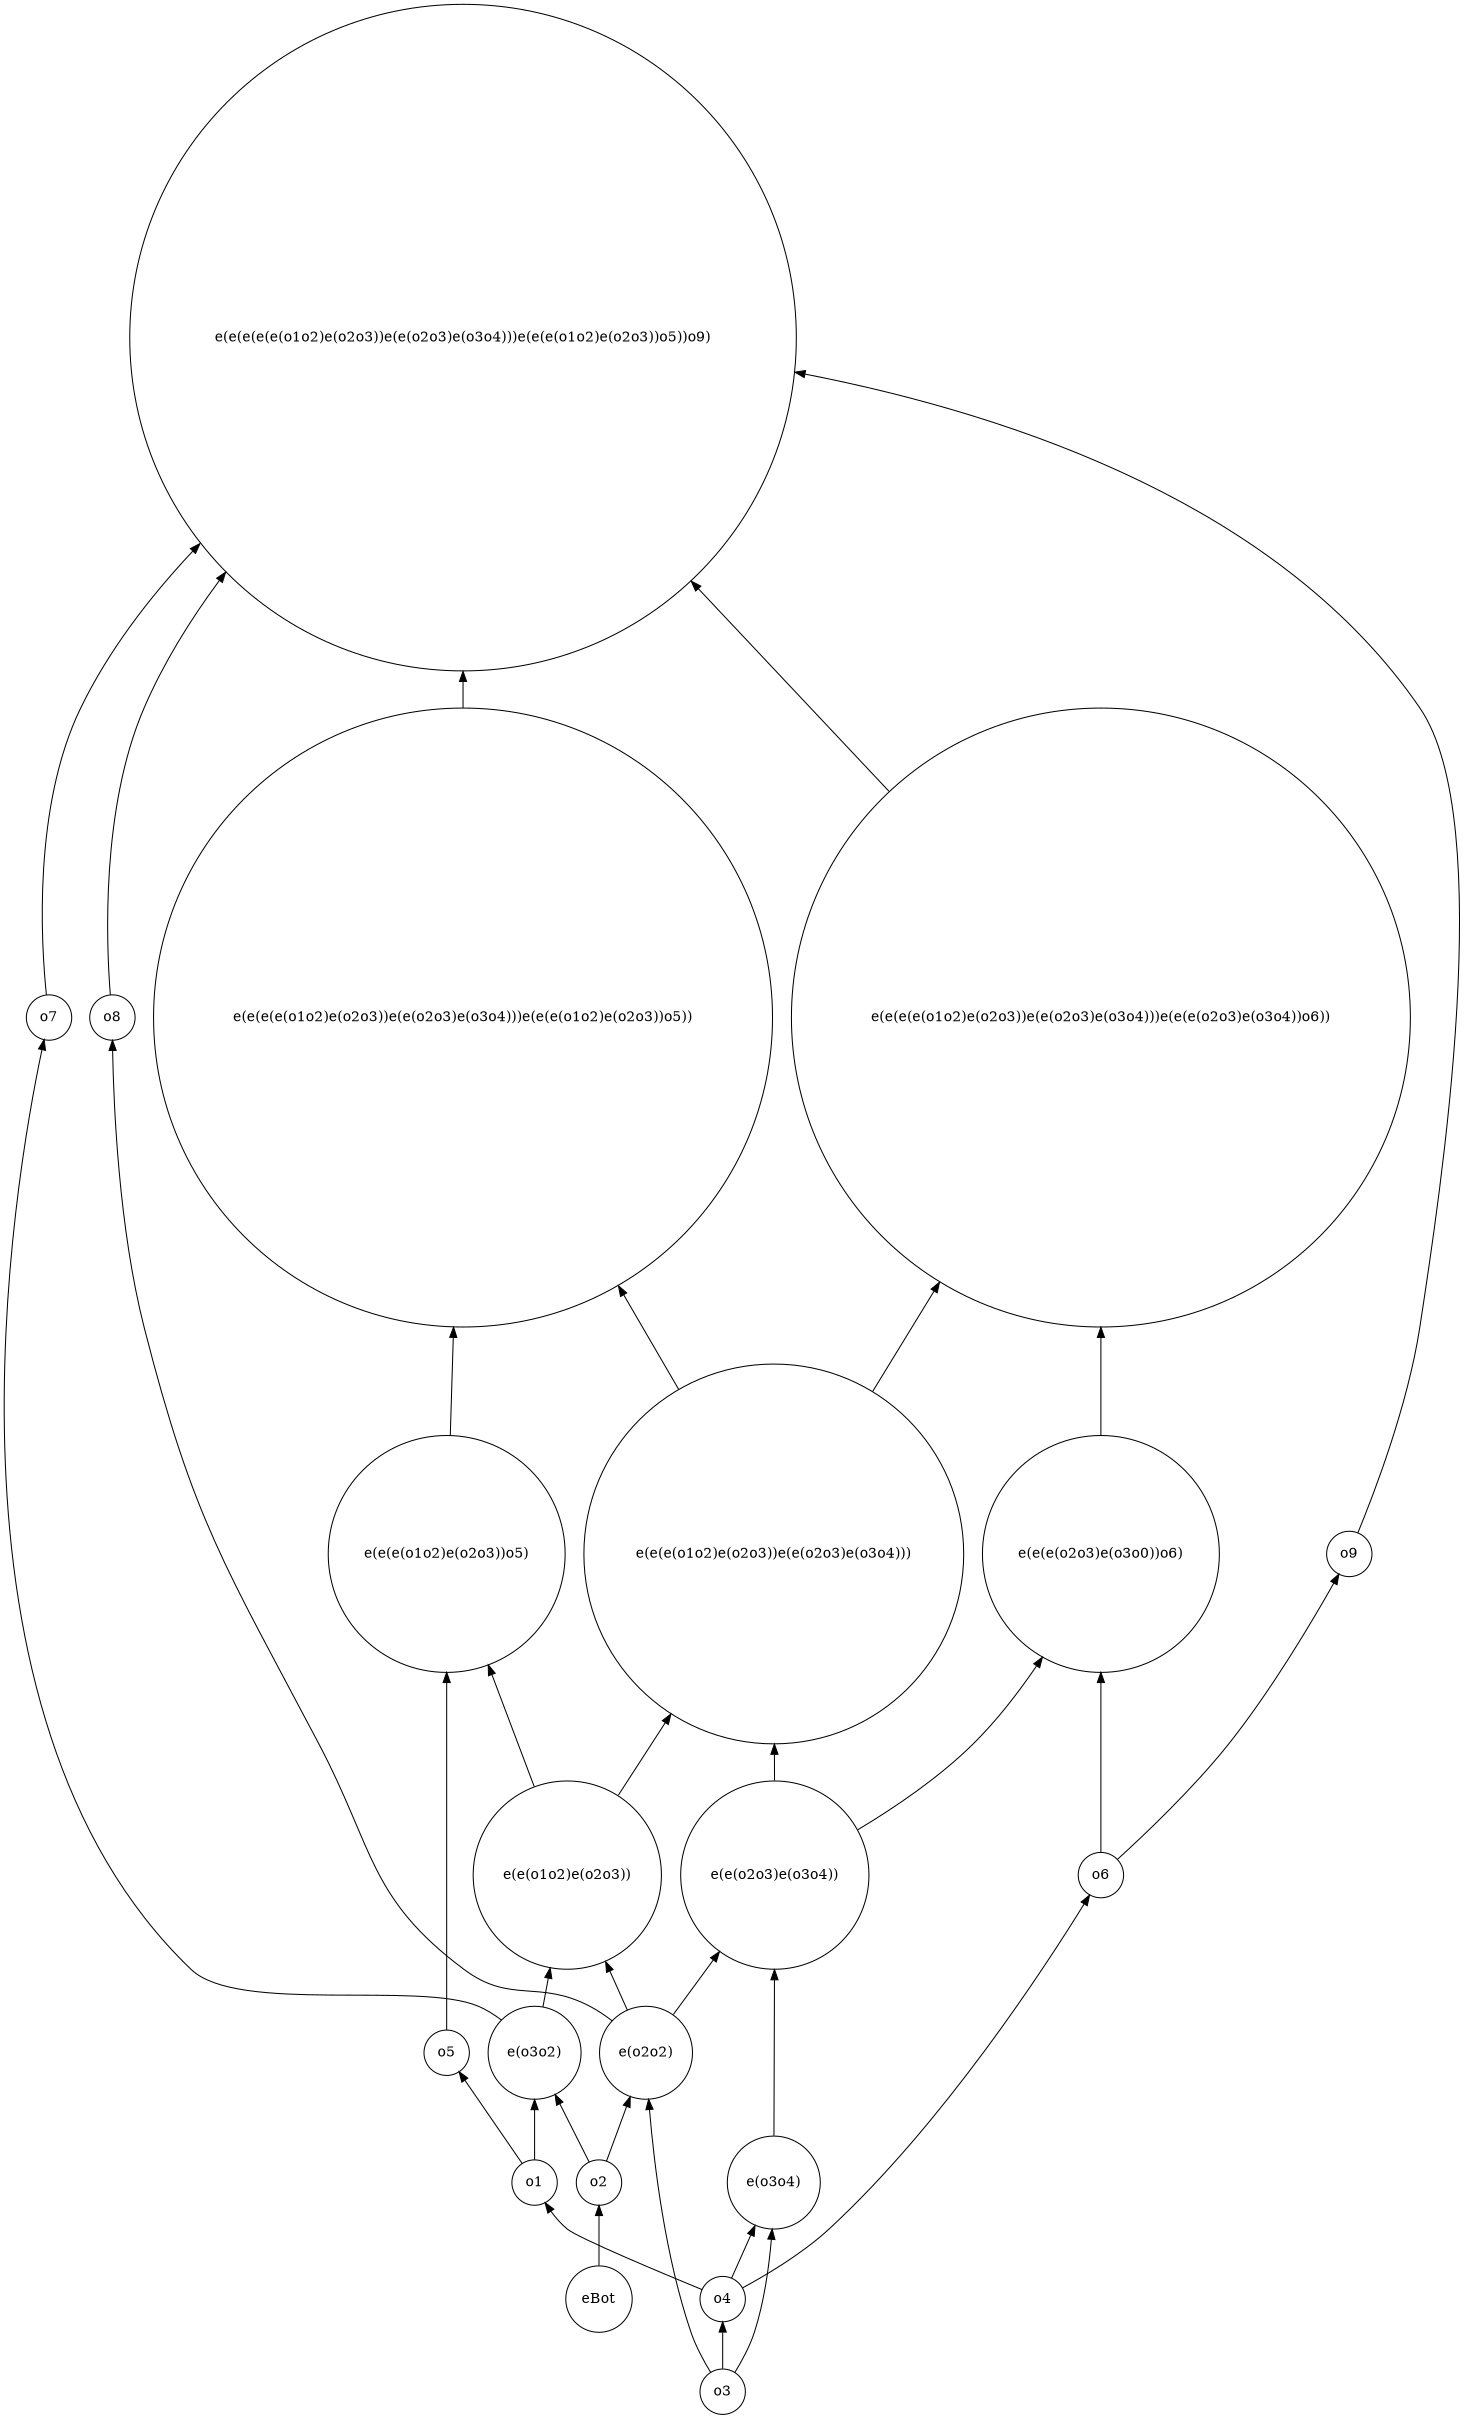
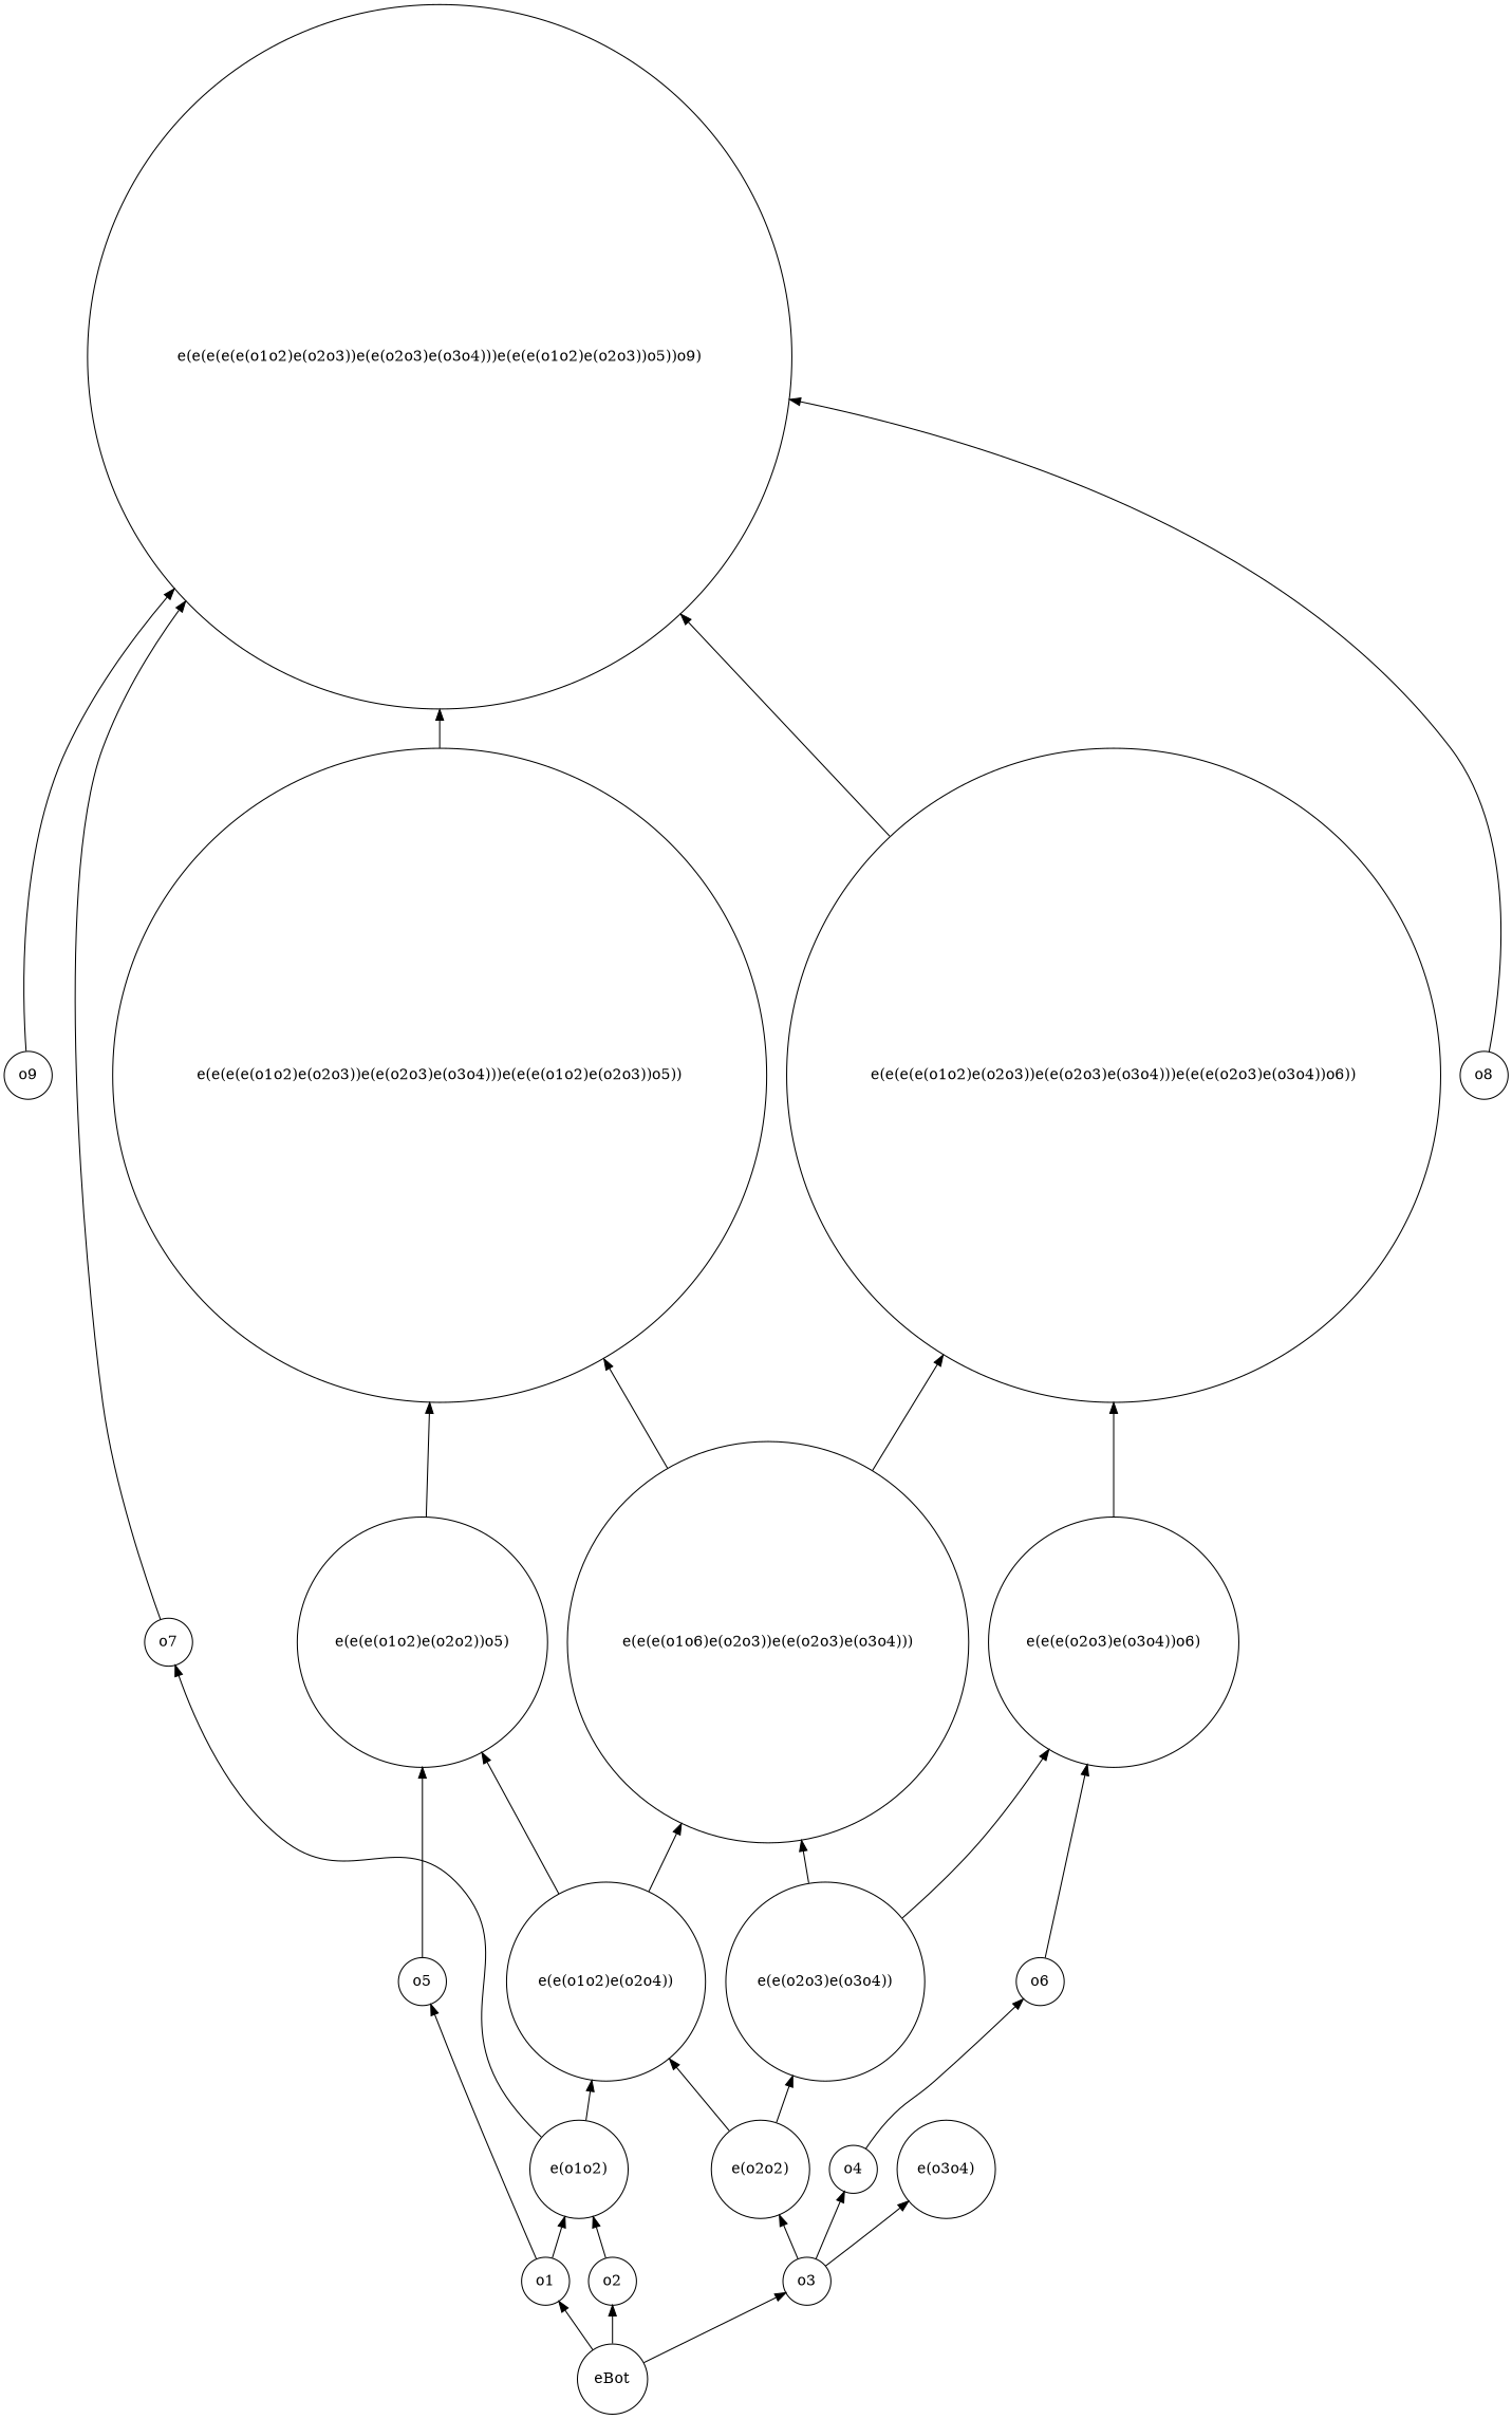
  strict digraph {
    rankdir=BT
    node [shape=circle]
    o4
    o6
    "e(o3o4)"
-   "e(e(e(o2o3)e(o3o4))o6)" [label="e(e(e(o2o3)e(o3o0))o6)"]
+   "e(e(e(o2o3)e(o3o4))o6)"
    o9
    "e(e(o2o3)e(o3o4))"
-   "e(e(e(o1o2)e(o2o3))o5)"
+   "e(e(e(o1o2)e(o2o3))o5)" [label="e(e(e(o1o2)e(o2o2))o5)"]
    "e(e(e(e(o1o2)e(o2o3))e(e(o2o3)e(o3o4)))e(e(e(o1o2)e(o2o3))o5))"
    "e(e(e(e(e(o1o2)e(o2o3))e(e(o2o3)e(o3o4)))e(e(e(o1o2)e(o2o3))o5))o9)"
    "e(e(e(e(o1o2)e(o2o3))e(e(o2o3)e(o3o4)))e(e(e(o2o3)e(o3o4))o6))"
    o2
-   "e(o1o2)" [label="e(o3o2)"]
+   "e(o1o2)"
    n13 [label="e(o2o2)"]
-   "e(e(o1o2)e(o2o3))"
+   "e(e(o1o2)e(o2o3))" [label="e(e(o1o2)e(o2o4))"]
    o7
    o8
-   "e(e(e(o1o2)e(o2o3))e(e(o2o3)e(o3o4)))"
+   "e(e(e(o1o2)e(o2o3))e(e(o2o3)e(o3o4)))" [label="e(e(e(o1o6)e(o2o3))e(e(o2o3)e(o3o4)))"]
    o3
    o1
    o5
    eBot
    o4 -> o6
-   o4 -> "e(o3o4)"
    o6 -> "e(e(e(o2o3)e(o3o4))o6)"
-   o6 -> o9
-   "e(o3o4)" -> "e(e(o2o3)e(o3o4))"
    "e(e(e(o2o3)e(o3o4))o6)" -> "e(e(e(e(o1o2)e(o2o3))e(e(o2o3)e(o3o4)))e(e(e(o2o3)e(o3o4))o6))"
    o9 -> "e(e(e(e(e(o1o2)e(o2o3))e(e(o2o3)e(o3o4)))e(e(e(o1o2)e(o2o3))o5))o9)"
    "e(e(o2o3)e(o3o4))" -> "e(e(e(o2o3)e(o3o4))o6)"
    "e(e(o2o3)e(o3o4))" -> "e(e(e(o1o2)e(o2o3))e(e(o2o3)e(o3o4)))"
    "e(e(e(o1o2)e(o2o3))o5)" -> "e(e(e(e(o1o2)e(o2o3))e(e(o2o3)e(o3o4)))e(e(e(o1o2)e(o2o3))o5))"
    "e(e(e(e(o1o2)e(o2o3))e(e(o2o3)e(o3o4)))e(e(e(o1o2)e(o2o3))o5))" -> "e(e(e(e(e(o1o2)e(o2o3))e(e(o2o3)e(o3o4)))e(e(e(o1o2)e(o2o3))o5))o9)"
    "e(e(e(e(o1o2)e(o2o3))e(e(o2o3)e(o3o4)))e(e(e(o2o3)e(o3o4))o6))" -> "e(e(e(e(e(o1o2)e(o2o3))e(e(o2o3)e(o3o4)))e(e(e(o1o2)e(o2o3))o5))o9)"
    o2 -> "e(o1o2)"
-   o2 -> n13
    "e(o1o2)" -> "e(e(o1o2)e(o2o3))"
    "e(o1o2)" -> o7
    n13 -> "e(e(o2o3)e(o3o4))"
    n13 -> "e(e(o1o2)e(o2o3))"
-   n13 -> o8
    "e(e(o1o2)e(o2o3))" -> "e(e(e(o1o2)e(o2o3))o5)"
    "e(e(o1o2)e(o2o3))" -> "e(e(e(o1o2)e(o2o3))e(e(o2o3)e(o3o4)))"
    o7 -> "e(e(e(e(e(o1o2)e(o2o3))e(e(o2o3)e(o3o4)))e(e(e(o1o2)e(o2o3))o5))o9)"
    o8 -> "e(e(e(e(e(o1o2)e(o2o3))e(e(o2o3)e(o3o4)))e(e(e(o1o2)e(o2o3))o5))o9)"
    "e(e(e(o1o2)e(o2o3))e(e(o2o3)e(o3o4)))" -> "e(e(e(e(o1o2)e(o2o3))e(e(o2o3)e(o3o4)))e(e(e(o1o2)e(o2o3))o5))"
    "e(e(e(o1o2)e(o2o3))e(e(o2o3)e(o3o4)))" -> "e(e(e(e(o1o2)e(o2o3))e(e(o2o3)e(o3o4)))e(e(e(o2o3)e(o3o4))o6))"
    o3 -> o4
    o3 -> "e(o3o4)"
    o3 -> n13
    o1 -> "e(o1o2)"
    o1 -> o5
    o5 -> "e(e(e(o1o2)e(o2o3))o5)"
    eBot -> o2
-   o4 -> o1
+   eBot -> o3
+   eBot -> o1
  }
